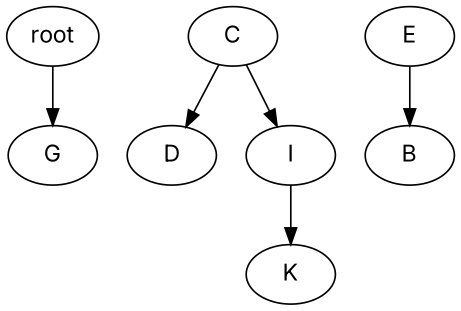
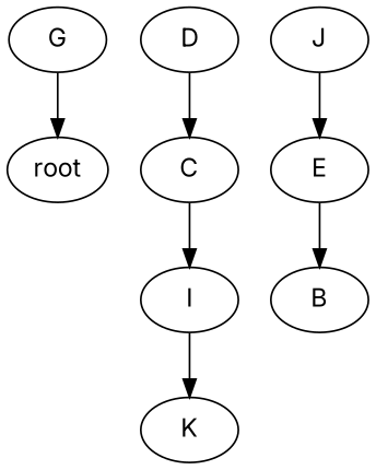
  strict digraph {
    fontname=Inter
    node [fontname=Inter]
    edge [fontname=Inter]
    n1 [label=root]
    n2 [label=G]
    n3 [label=C]
    n4 [label=D]
    n5 [label=I]
    n6 [label=K]
+   n7 [label=J]
    n8 [label=E]
    n9 [label=B]
-   n1 -> n2
-   n3 -> n4
+   n2 -> n1
+   n4 -> n3
    n3 -> n5
    n5 -> n6
+   n7 -> n8
    n8 -> n9
  }
